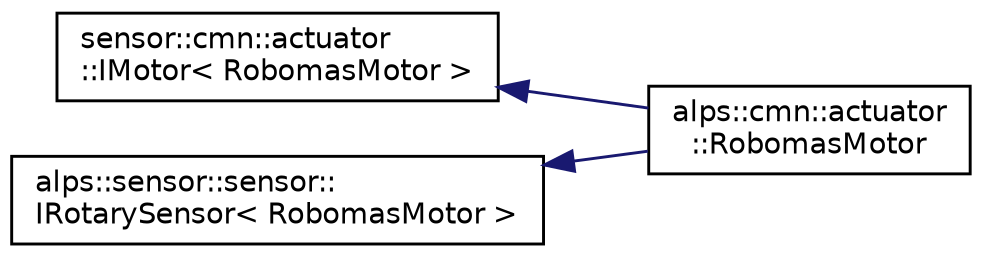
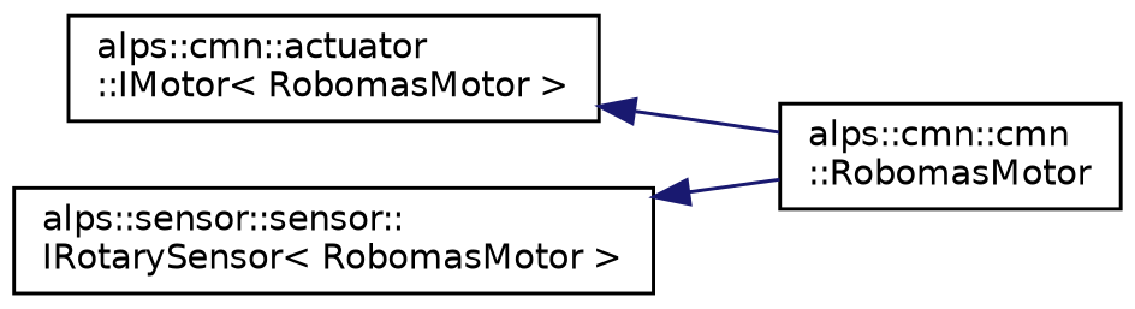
  digraph {
    rankdir=LR
    node [color=black fillcolor=white fontname=Helvetica fontsize=10 shape=record style=filled]
    edge [color=midnightblue dir=back fontname=Helvetica fontsize=10 labelfontname=Helvetica labelfontsize=10 style=solid]
-   n1 [height=0.2 label="sensor::cmn::actuator\l::IMotor\< RobomasMotor \>" width=0.4]
-   n2 [height=0.2 label="alps::cmn::actuator\l::RobomasMotor" width=0.4]
+   n1 [height=0.2 label="alps::cmn::actuator\l::IMotor\< RobomasMotor \>" width=0.4]
+   n2 [height=0.2 label="alps::cmn::cmn\l::RobomasMotor" width=0.4]
    n3 [height=0.2 label="alps::sensor::sensor::\lIRotarySensor\< RobomasMotor \>" width=0.4]
    n1 -> n2
    n3 -> n2
  }
